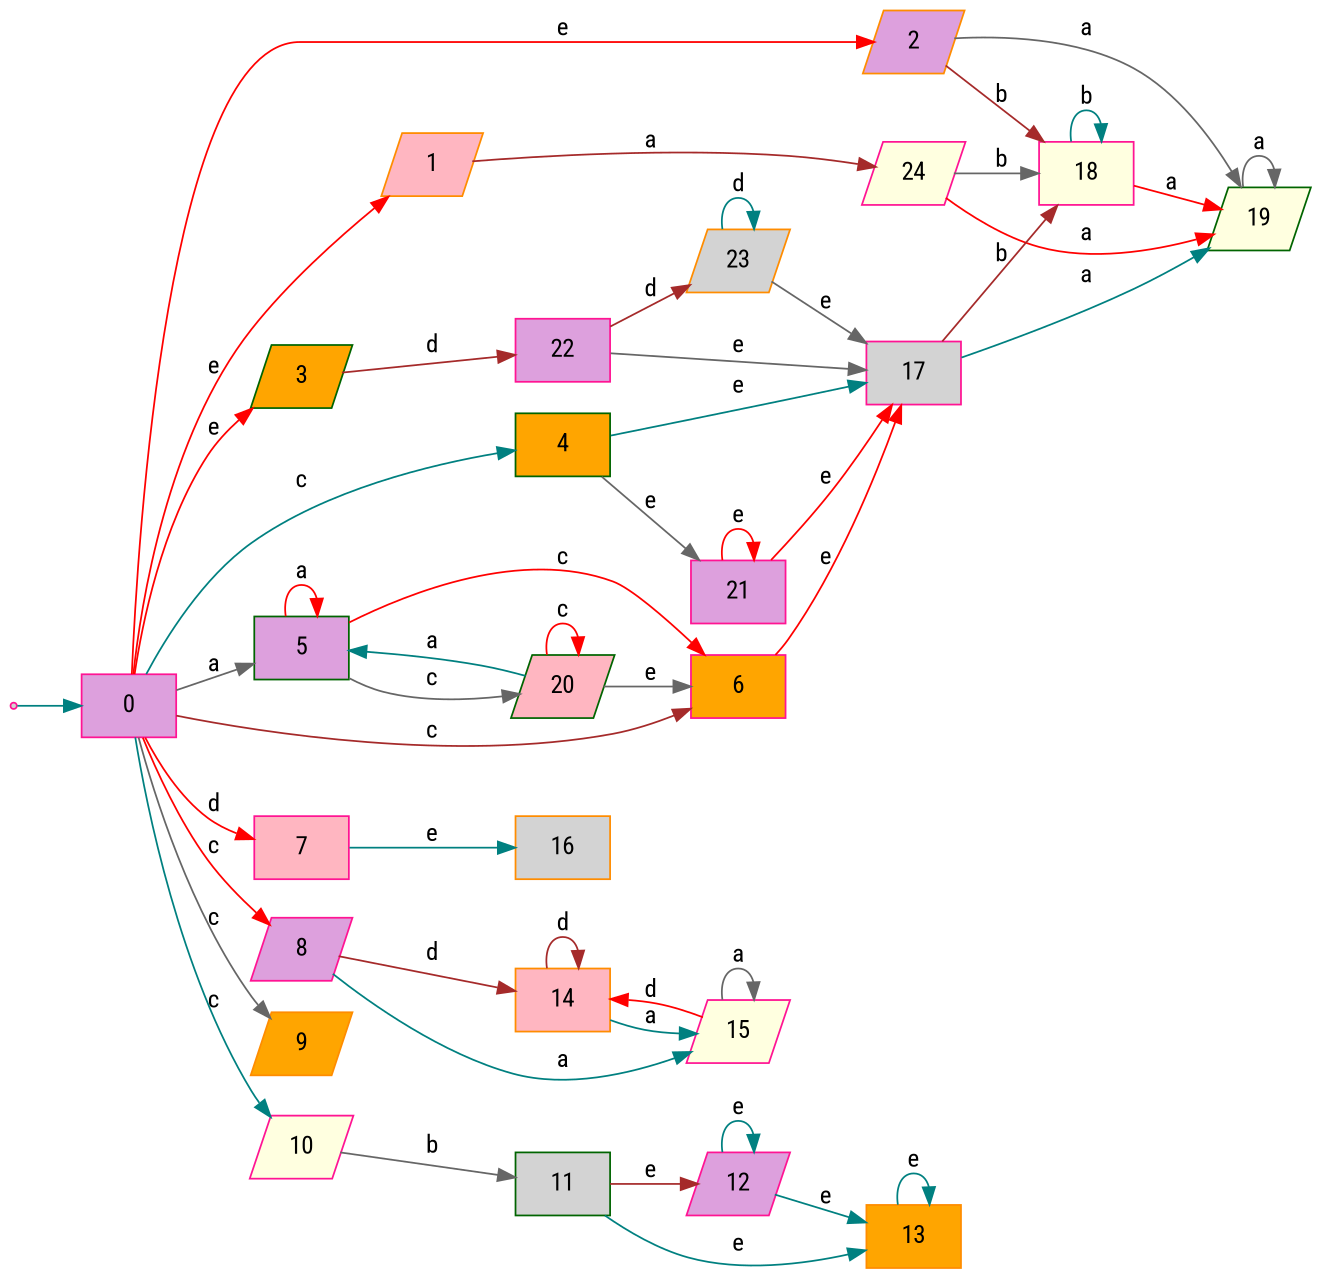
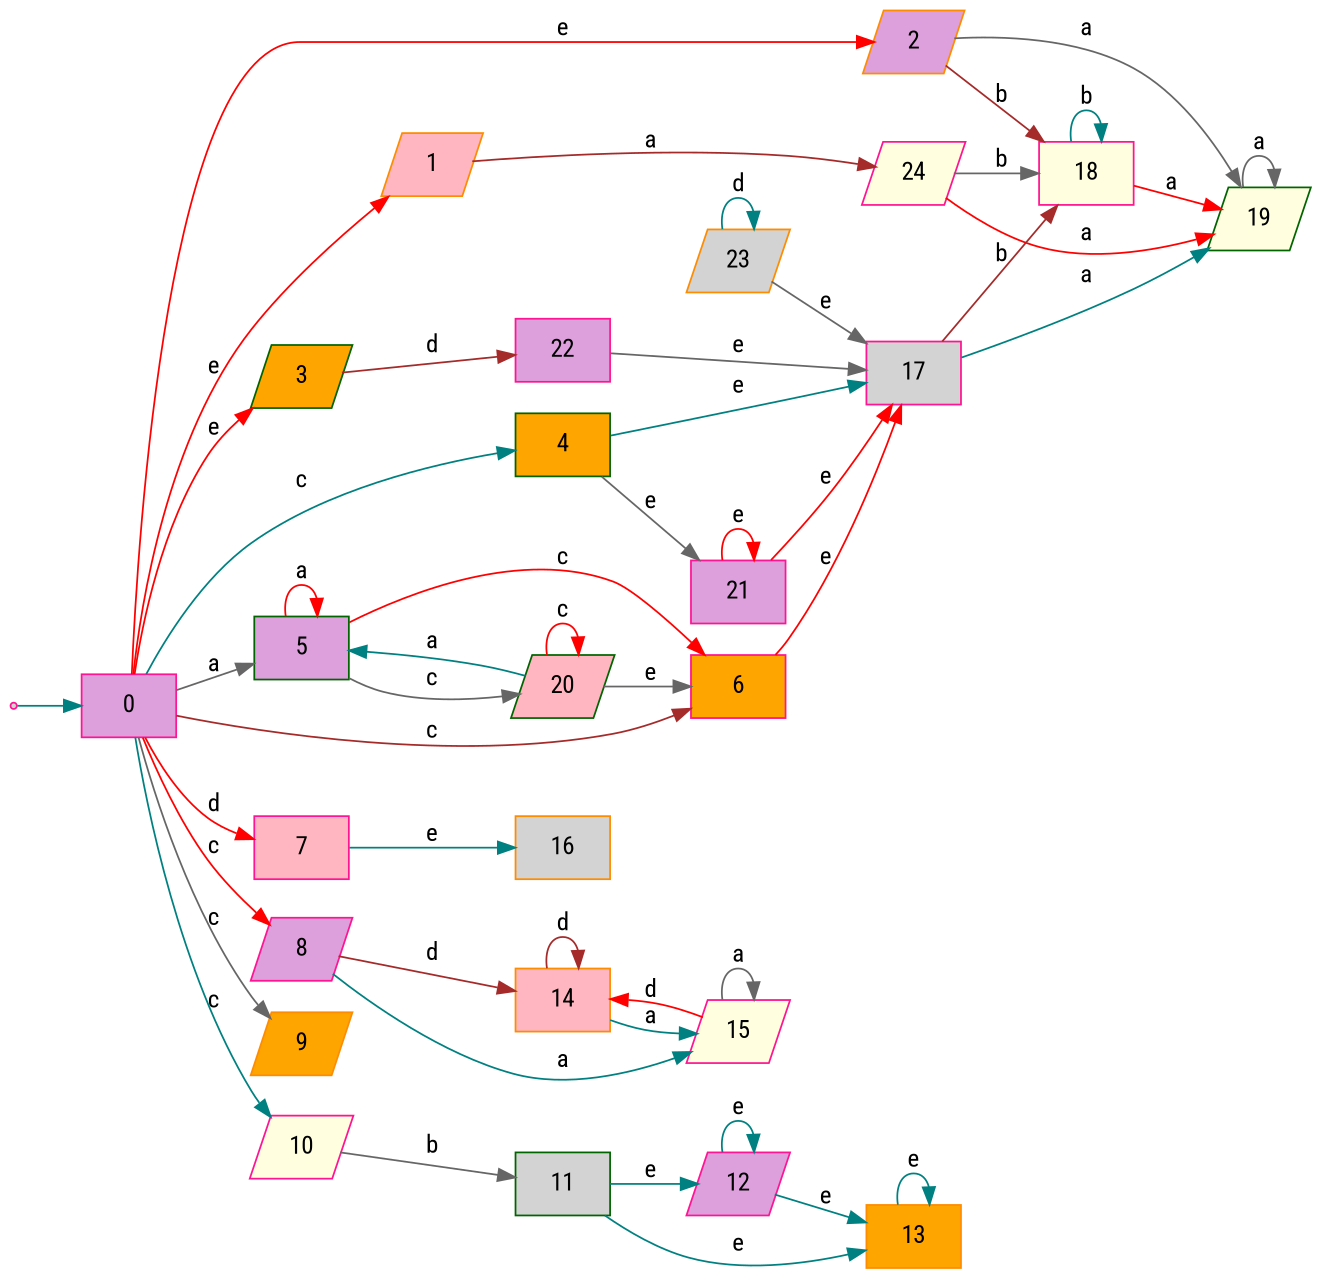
  digraph {
    fontname="Roboto Condensed"
    rankdir=LR
    node [color=deeppink fillcolor=plum fontname="Roboto Condensed" shape=box style=filled]
    edge [color=teal fontname="Roboto Condensed"]
    dummy0 [fillcolor=lightgrey shape=point]
    0
    1 [color=darkorange fillcolor=lightpink shape=parallelogram]
    2 [color=darkorange shape=parallelogram]
    3 [color=darkgreen fillcolor=orange shape=parallelogram]
    4 [color=darkgreen fillcolor=orange]
    5 [color=darkgreen]
    6 [fillcolor=orange]
    7 [fillcolor=lightpink]
    8 [shape=parallelogram]
    9 [color=darkorange fillcolor=orange shape=parallelogram]
    10 [fillcolor=lightyellow shape=parallelogram]
    24 [fillcolor=lightyellow shape=parallelogram]
    18 [fillcolor=lightyellow]
    19 [color=darkgreen fillcolor=lightyellow shape=parallelogram]
    22
    17 [fillcolor=lightgrey]
    21
    20 [color=darkgreen fillcolor=lightpink shape=parallelogram]
    16 [color=darkorange fillcolor=lightgrey]
    14 [color=darkorange fillcolor=lightpink]
    15 [fillcolor=lightyellow shape=parallelogram]
    11 [color=darkgreen fillcolor=lightgrey]
    23 [color=darkorange fillcolor=lightgrey shape=parallelogram]
    12 [shape=parallelogram]
    13 [color=darkorange fillcolor=orange]
    dummy0 -> 0
    0 -> 1 [color=red label=e]
    0 -> 2 [color=red label=e]
    0 -> 3 [color=red label=e]
    0 -> 4 [label=c]
    0 -> 5 [color=gray40 label=a]
    0 -> 6 [color=brown label=c]
    0 -> 7 [color=red label=d]
    0 -> 8 [color=red label=c]
    0 -> 9 [color=gray40 label=c]
    0 -> 10 [label=c]
    1 -> 24 [color=brown label=a]
    2 -> 18 [color=brown label=b]
    2 -> 19 [color=gray40 label=a]
    3 -> 22 [color=brown label=d]
    4 -> 17 [label=e]
    4 -> 21 [color=gray40 label=e]
    5 -> 5 [color=red label=a]
    5 -> 6 [color=red label=c]
    5 -> 20 [color=gray40 label=c]
    6 -> 17 [color=red label=e]
    7 -> 16 [label=e]
    8 -> 14 [color=brown label=d]
    8 -> 15 [label=a]
    10 -> 11 [color=gray40 label=b]
    24 -> 18 [color=gray40 label=b]
    24 -> 19 [color=red label=a]
    18 -> 18 [label=b]
    18 -> 19 [color=red label=a]
    19 -> 19 [color=gray40 label=a]
    22 -> 17 [color=gray40 label=e]
-   22 -> 23 [color=brown label=d]
    17 -> 18 [color=brown label=b]
    17 -> 19 [label=a]
    21 -> 17 [color=red label=e]
    21 -> 21 [color=red label=e]
    20 -> 5 [label=a]
    20 -> 6 [color=gray40 label=e]
    20 -> 20 [color=red label=c]
    14 -> 14 [color=brown label=d]
    14 -> 15 [label=a]
    15 -> 14 [color=red label=d]
    15 -> 15 [color=gray40 label=a]
-   11 -> 12 [color=brown label=e]
+   11 -> 12 [label=e]
    11 -> 13 [label=e]
    23 -> 17 [color=gray40 label=e]
    23 -> 23 [label=d]
    12 -> 12 [label=e]
    12 -> 13 [label=e]
    13 -> 13 [label=e]
  }
